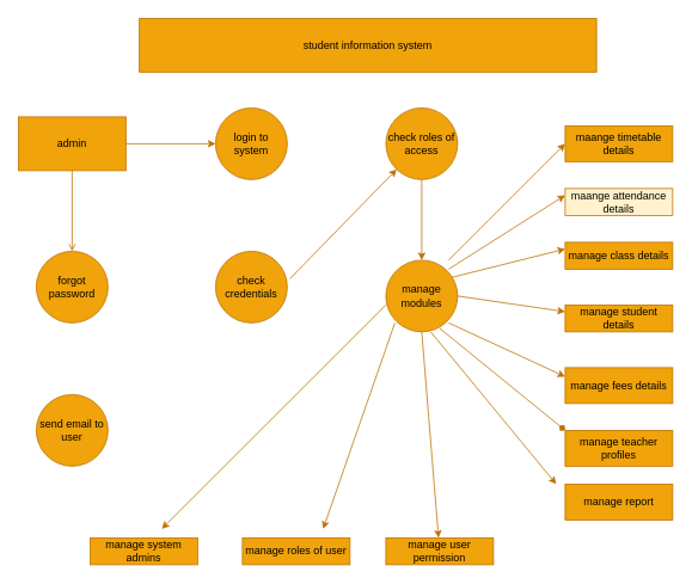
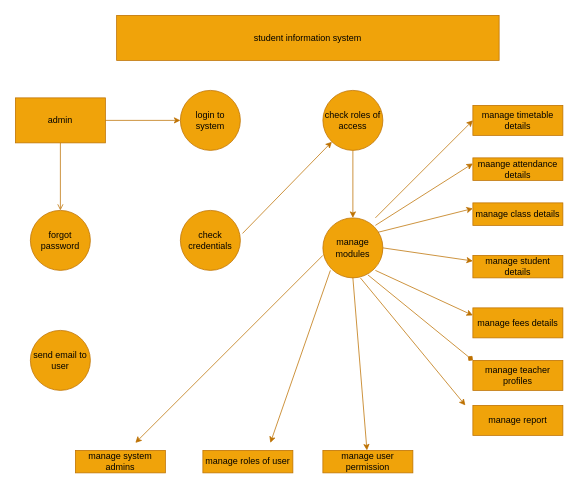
  <mxCell id="0" />
  <mxCell id="1" parent="0" />
  <mxCell id="2" value="student information system" style="rounded=0;whiteSpace=wrap;html=1;fillColor=#f0a30a;fontColor=#000000;strokeColor=#BD7000;" vertex="1" parent="1"><mxGeometry x="155" y="20" width="510" height="60" as="geometry" /></mxCell>
  <mxCell id="3" value="" style="edgeStyle=orthogonalEdgeStyle;rounded=0;orthogonalLoop=1;jettySize=auto;html=1;fillColor=#f0a30a;strokeColor=#BD7000;" edge="1" parent="1" source="5" target="6"><mxGeometry relative="1" as="geometry" /></mxCell>
  <mxCell id="4" value="" style="edgeStyle=orthogonalEdgeStyle;rounded=0;orthogonalLoop=1;jettySize=auto;html=1;fillColor=#f0a30a;strokeColor=#BD7000;endArrow=open;" edge="1" parent="1" source="5" target="7"><mxGeometry relative="1" as="geometry" /></mxCell>
  <mxCell id="5" value="admin" style="rounded=0;whiteSpace=wrap;html=1;fillColor=#f0a30a;fontColor=#000000;strokeColor=#BD7000;" vertex="1" parent="1"><mxGeometry x="20" y="130" width="120" height="60" as="geometry" /></mxCell>
  <mxCell id="6" value="login to system" style="ellipse;whiteSpace=wrap;html=1;rounded=0;fillColor=#f0a30a;fontColor=#000000;strokeColor=#BD7000;" vertex="1" parent="1"><mxGeometry x="240" y="120" width="80" height="80" as="geometry" /></mxCell>
  <mxCell id="7" value="forgot password" style="ellipse;whiteSpace=wrap;html=1;rounded=0;fillColor=#f0a30a;fontColor=#000000;strokeColor=#BD7000;" vertex="1" parent="1"><mxGeometry x="40" y="280" width="80" height="80" as="geometry" /></mxCell>
  <mxCell id="8" value="check credentials" style="ellipse;whiteSpace=wrap;html=1;rounded=0;direction=south;fillColor=#f0a30a;fontColor=#000000;strokeColor=#BD7000;" vertex="1" parent="1"><mxGeometry x="240" y="280" width="80" height="80" as="geometry" /></mxCell>
  <mxCell id="9" value="send email to user" style="ellipse;whiteSpace=wrap;html=1;rounded=0;fillColor=#f0a30a;fontColor=#000000;strokeColor=#BD7000;" vertex="1" parent="1"><mxGeometry x="40" y="440" width="80" height="80" as="geometry" /></mxCell>
  <mxCell id="10" value="" style="endArrow=classic;html=1;rounded=0;exitX=0.385;exitY=-0.035;exitDx=0;exitDy=0;exitPerimeter=0;fillColor=#f0a30a;strokeColor=#BD7000;" edge="1" parent="1" source="8" target="13"><mxGeometry width="50" height="50" relative="1" as="geometry"><mxPoint x="330" y="300" as="sourcePoint" /><mxPoint x="420" y="180" as="targetPoint" /></mxGeometry></mxCell>
  <mxCell id="11" value="manage modules" style="ellipse;whiteSpace=wrap;html=1;aspect=fixed;fillColor=#f0a30a;fontColor=#000000;strokeColor=#BD7000;" vertex="1" parent="1"><mxGeometry x="430" y="290" width="80" height="80" as="geometry" /></mxCell>
  <mxCell id="12" value="" style="edgeStyle=orthogonalEdgeStyle;rounded=0;orthogonalLoop=1;jettySize=auto;html=1;fillColor=#f0a30a;strokeColor=#BD7000;" edge="1" parent="1" source="13" target="11"><mxGeometry relative="1" as="geometry" /></mxCell>
  <mxCell id="13" value="check roles of access" style="ellipse;whiteSpace=wrap;html=1;aspect=fixed;fillColor=#f0a30a;fontColor=#000000;strokeColor=#BD7000;" vertex="1" parent="1"><mxGeometry x="430" y="120" width="80" height="80" as="geometry" /></mxCell>
- <mxCell id="14" value="maange attendance details" style="rounded=0;whiteSpace=wrap;html=1;fillColor=#fff2cc;fontColor=#000000;strokeColor=#BD7000;" vertex="1" parent="1"><mxGeometry x="630" y="210" width="120" height="30" as="geometry" /></mxCell>
- <mxCell id="15" value="maange timetable details" style="rounded=0;whiteSpace=wrap;html=1;fillColor=#f0a30a;fontColor=#000000;strokeColor=#BD7000;" vertex="1" parent="1"><mxGeometry x="630" y="140" width="120" height="40" as="geometry" /></mxCell>
+ <mxCell id="14" value="maange attendance details" style="rounded=0;whiteSpace=wrap;html=1;fillColor=#f0a30a;fontColor=#000000;strokeColor=#BD7000;" vertex="1" parent="1"><mxGeometry x="630" y="210" width="120" height="30" as="geometry" /></mxCell>
+ <mxCell id="15" value="manage timetable details" style="rounded=0;whiteSpace=wrap;html=1;fillColor=#f0a30a;fontColor=#000000;strokeColor=#BD7000;" vertex="1" parent="1"><mxGeometry x="630" y="140" width="120" height="40" as="geometry" /></mxCell>
  <mxCell id="16" value="manage class details" style="rounded=0;whiteSpace=wrap;html=1;fillColor=#f0a30a;fontColor=#000000;strokeColor=#BD7000;" vertex="1" parent="1"><mxGeometry x="630" y="270" width="120" height="30" as="geometry" /></mxCell>
  <mxCell id="17" value="manage student details" style="rounded=0;whiteSpace=wrap;html=1;fillColor=#f0a30a;fontColor=#000000;strokeColor=#BD7000;" vertex="1" parent="1"><mxGeometry x="630" y="340" width="120" height="30" as="geometry" /></mxCell>
  <mxCell id="18" value="manage fees details" style="rounded=0;whiteSpace=wrap;html=1;fillColor=#f0a30a;fontColor=#000000;strokeColor=#BD7000;" vertex="1" parent="1"><mxGeometry x="630" y="410" width="120" height="40" as="geometry" /></mxCell>
  <mxCell id="19" value="manage teacher profiles" style="rounded=0;whiteSpace=wrap;html=1;fillColor=#f0a30a;fontColor=#000000;strokeColor=#BD7000;" vertex="1" parent="1"><mxGeometry x="630" y="480" width="120" height="40" as="geometry" /></mxCell>
  <mxCell id="20" value="manage roles of user" style="rounded=0;whiteSpace=wrap;html=1;fillColor=#f0a30a;fontColor=#000000;strokeColor=#BD7000;" vertex="1" parent="1"><mxGeometry x="270" y="600" width="120" height="30" as="geometry" /></mxCell>
  <mxCell id="21" value="manage user permission" style="rounded=0;whiteSpace=wrap;html=1;fillColor=#f0a30a;fontColor=#000000;strokeColor=#BD7000;" vertex="1" parent="1"><mxGeometry x="430" y="600" width="120" height="30" as="geometry" /></mxCell>
  <mxCell id="22" value="manage report" style="rounded=0;whiteSpace=wrap;html=1;fillColor=#f0a30a;fontColor=#000000;strokeColor=#BD7000;" vertex="1" parent="1"><mxGeometry x="630" y="540" width="120" height="40" as="geometry" /></mxCell>
  <mxCell id="23" value="manage system admins" style="rounded=0;whiteSpace=wrap;html=1;fillColor=#f0a30a;fontColor=#000000;strokeColor=#BD7000;" vertex="1" parent="1"><mxGeometry x="100" y="600" width="120" height="30" as="geometry" /></mxCell>
  <mxCell id="24" value="" style="endArrow=classic;html=1;rounded=0;entryX=0;entryY=0.5;entryDx=0;entryDy=0;fillColor=#f0a30a;strokeColor=#BD7000;" edge="1" parent="1" target="15"><mxGeometry width="50" height="50" relative="1" as="geometry"><mxPoint x="500" y="290" as="sourcePoint" /><mxPoint x="550" y="240" as="targetPoint" /></mxGeometry></mxCell>
  <mxCell id="25" value="" style="endArrow=classic;html=1;rounded=0;entryX=0;entryY=0.25;entryDx=0;entryDy=0;exitX=0.92;exitY=0.24;exitDx=0;exitDy=0;exitPerimeter=0;fillColor=#f0a30a;strokeColor=#BD7000;" edge="1" parent="1" source="11" target="16"><mxGeometry width="50" height="50" relative="1" as="geometry"><mxPoint x="520" y="320" as="sourcePoint" /><mxPoint x="560" y="290" as="targetPoint" /></mxGeometry></mxCell>
  <mxCell id="26" value="" style="endArrow=classic;html=1;rounded=0;entryX=0;entryY=0.25;entryDx=0;entryDy=0;fillColor=#f0a30a;strokeColor=#BD7000;" edge="1" parent="1" target="14"><mxGeometry width="50" height="50" relative="1" as="geometry"><mxPoint x="500" y="300" as="sourcePoint" /><mxPoint x="550" y="250" as="targetPoint" /></mxGeometry></mxCell>
  <mxCell id="27" value="" style="endArrow=classic;html=1;rounded=0;entryX=0;entryY=0.25;entryDx=0;entryDy=0;exitX=1;exitY=0.5;exitDx=0;exitDy=0;fillColor=#f0a30a;strokeColor=#BD7000;" edge="1" parent="1" source="11" target="17"><mxGeometry width="50" height="50" relative="1" as="geometry"><mxPoint x="520" y="320" as="sourcePoint" /><mxPoint x="570" y="280" as="targetPoint" /></mxGeometry></mxCell>
  <mxCell id="28" value="" style="endArrow=classic;html=1;rounded=0;entryX=0;entryY=0.25;entryDx=0;entryDy=0;fillColor=#f0a30a;strokeColor=#BD7000;" edge="1" parent="1" target="18"><mxGeometry width="50" height="50" relative="1" as="geometry"><mxPoint x="500" y="360" as="sourcePoint" /><mxPoint x="550" y="310" as="targetPoint" /></mxGeometry></mxCell>
  <mxCell id="29" value="" style="endArrow=diamond;html=1;rounded=0;entryX=0;entryY=0;entryDx=0;entryDy=0;exitX=0.75;exitY=0.95;exitDx=0;exitDy=0;exitPerimeter=0;fillColor=#f0a30a;strokeColor=#BD7000;" edge="1" parent="1" source="11" target="19"><mxGeometry width="50" height="50" relative="1" as="geometry"><mxPoint x="480" y="370" as="sourcePoint" /><mxPoint x="530" y="320" as="targetPoint" /></mxGeometry></mxCell>
  <mxCell id="30" value="" style="endArrow=classic;html=1;rounded=0;exitX=0.625;exitY=1;exitDx=0;exitDy=0;exitPerimeter=0;fillColor=#f0a30a;strokeColor=#BD7000;" edge="1" parent="1" source="11"><mxGeometry width="50" height="50" relative="1" as="geometry"><mxPoint x="460" y="380" as="sourcePoint" /><mxPoint x="620" y="540" as="targetPoint" /></mxGeometry></mxCell>
  <mxCell id="31" value="" style="endArrow=classic;html=1;rounded=0;exitX=0.5;exitY=1;exitDx=0;exitDy=0;fillColor=#f0a30a;strokeColor=#BD7000;" edge="1" parent="1" source="11" target="21"><mxGeometry width="50" height="50" relative="1" as="geometry"><mxPoint x="460" y="370" as="sourcePoint" /><mxPoint x="510" y="320" as="targetPoint" /></mxGeometry></mxCell>
  <mxCell id="32" value="" style="endArrow=classic;html=1;rounded=0;fillColor=#f0a30a;strokeColor=#BD7000;" edge="1" parent="1"><mxGeometry width="50" height="50" relative="1" as="geometry"><mxPoint x="440" y="360" as="sourcePoint" /><mxPoint x="360" y="590" as="targetPoint" /></mxGeometry></mxCell>
  <mxCell id="33" value="" style="endArrow=classic;html=1;rounded=0;fillColor=#f0a30a;strokeColor=#BD7000;" edge="1" parent="1"><mxGeometry width="50" height="50" relative="1" as="geometry"><mxPoint x="430" y="340" as="sourcePoint" /><mxPoint x="180" y="590" as="targetPoint" /></mxGeometry></mxCell>
